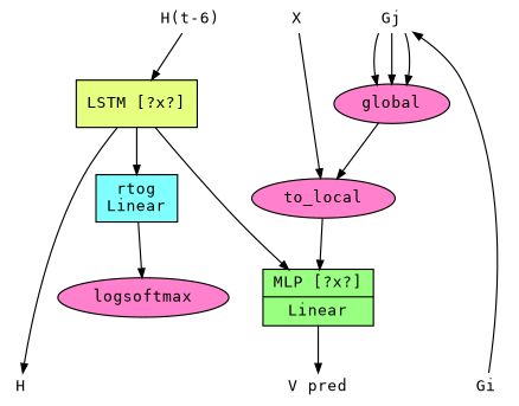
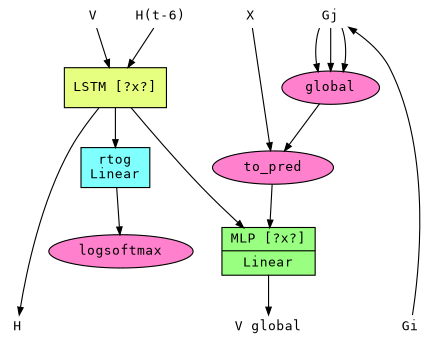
  digraph {
    fontname="DejaVu Sans Mono"
    node [fillcolor=none fontname="DejaVu Sans Mono" fontsize=12 shape=plaintext style=filled]
    edge [arrowsize=0.7 fontname="DejaVu Sans Mono" fontsize=10 labelangle=0 labelfontsize=10]
    n1 [fillcolor="0.3,0.5,1.0" label="{MLP [?x?]|Linear}" shape=record]
    n2 [fillcolor="0.5,0.5,1.0" label="rtog\nLinear" shape=box]
    n3 [fillcolor="0.2,0.5,1.0" label="LSTM [?x?]" shape=box]
+   n4 [height=0 label=V width=0]
    n5 [height=0 label=X width=0]
    n6 [height=0 label=Gj width=0]
    n7 [height=0 label="H(t-6)" width=0]
-   n8 [height=0 label="V pred" width=0]
+   n8 [height=0 label="V global" width=0]
    Gi [height=0 width=0]
    n10 [height=0 label=H width=0]
    n11 [fillcolor="0.9,0.5,1.0" height=0.2 label=global shape=oval width=0.2]
    logsoftmax [fillcolor="0.9,0.5,1.0" height=0.2 shape=oval width=0.2]
-   to_local [fillcolor="0.9,0.5,1.0" height=0.2 shape=oval width=0.2]
+   to_local [fillcolor="0.9,0.5,1.0" height=0.2 shape=oval width=0.2 label=to_pred]
    subgraph sub_1 {
      n1
    }
    subgraph sub_2 {
      n2
    }
    subgraph sub_3 {
      n3
    }
    subgraph sub_4 {
      rank=min
+     n4
      n5
      n6
      n7
    }
    subgraph sub_5 {
      rank=max
      n8
      Gi
      n10
    }
    subgraph sub_6 {
      n11
      logsoftmax
      to_local
    }
    n1 -> n8
    n2 -> logsoftmax
    n3 -> n1
    n3 -> n2
    n3 -> n10
+   n4 -> n3
    n5 -> to_local
    n6 -> n11
    n6 -> n11
    n6 -> n11
    n7 -> n3
    Gi -> n6
    n11 -> to_local
    to_local -> n1
  }
